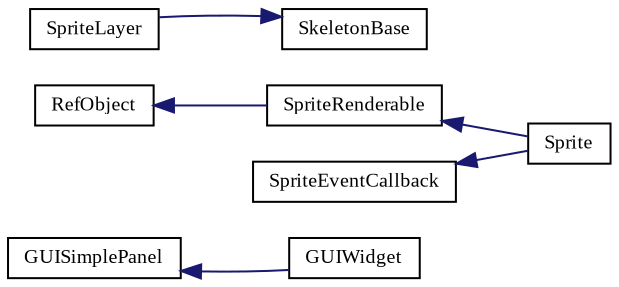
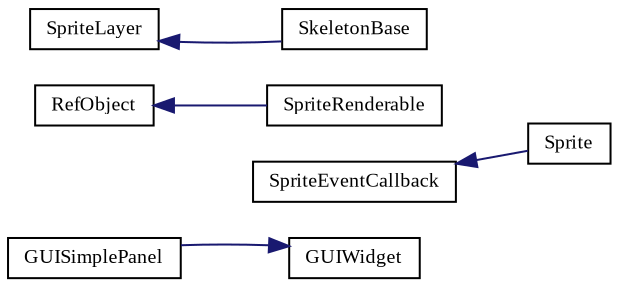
  digraph {
    fontname="Liberation Serif"
    rankdir=LR
    node [color=black fillcolor=white fontname="Liberation Serif" fontsize=10 shape=record style=filled]
    edge [color=midnightblue dir=back fontname="Liberation Serif" fontsize=10 labelfontname=Helvetica labelfontsize=10 style=solid]
    n1 [height=0.2 label=GUISimplePanel width=0.4]
    n2 [height=0.2 label=GUIWidget width=0.4]
    n3 [height=0.2 label=Sprite width=0.4]
    n4 [height=0.2 label=SpriteLayer width=0.4]
    n5 [height=0.2 label=SkeletonBase width=0.4]
    n6 [height=0.2 label=RefObject width=0.4]
    n7 [height=0.2 label=SpriteRenderable width=0.4]
    n8 [height=0.2 label=SpriteEventCallback width=0.4]
-   n1 -> n2
-   n5 -> n4
+   n2 -> n1
+   n4 -> n5
    n6 -> n7
-   n7 -> n3
    n8 -> n3
  }
